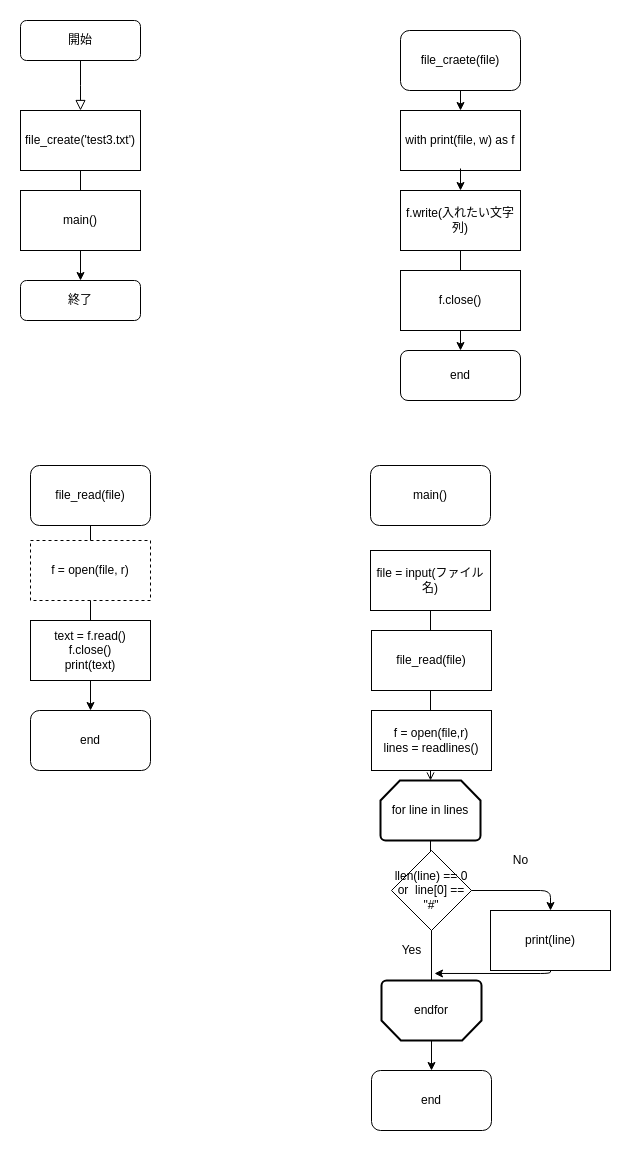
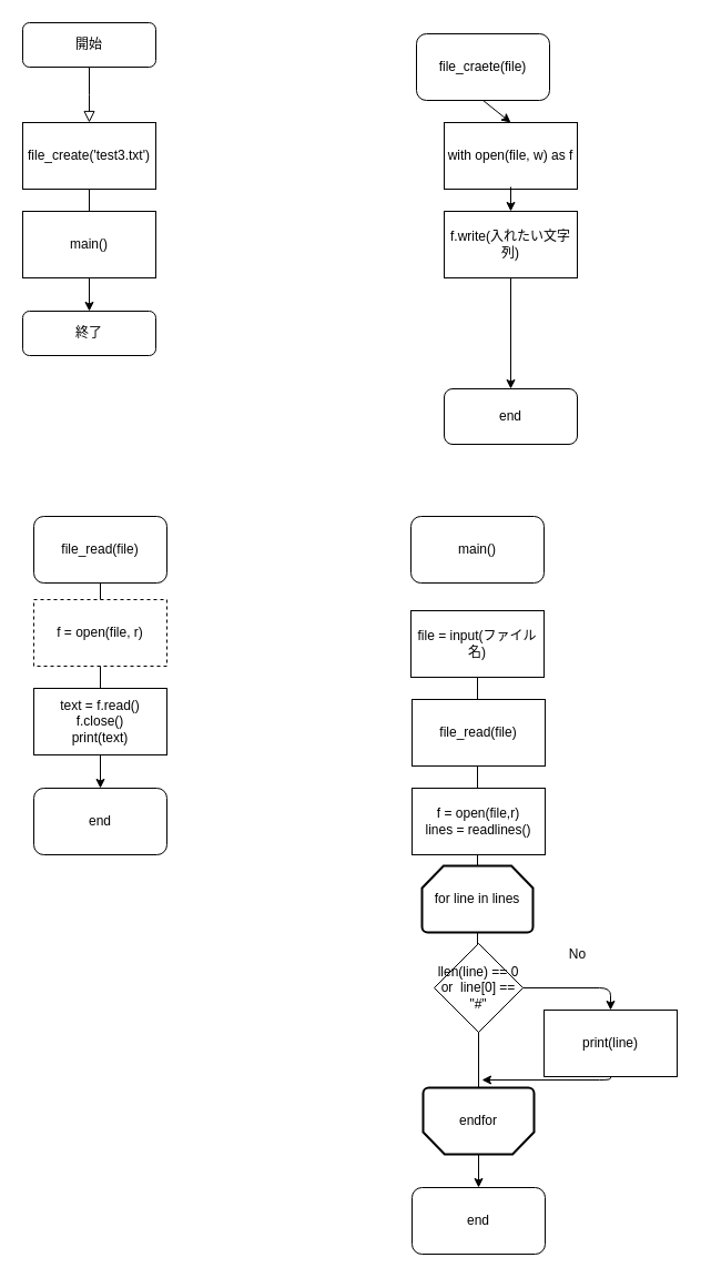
  <mxCell id="0" />
  <mxCell id="1" parent="0" />
  <mxCell id="2" value="" style="rounded=0;html=1;jettySize=auto;orthogonalLoop=1;fontSize=11;endArrow=block;endFill=0;endSize=8;strokeWidth=1;shadow=0;labelBackgroundColor=none;edgeStyle=orthogonalEdgeStyle;" parent="1" source="3" edge="1"><mxGeometry relative="1" as="geometry"><mxPoint x="80" y="110" as="targetPoint" /></mxGeometry></mxCell>
  <mxCell id="3" value="開始" style="rounded=1;whiteSpace=wrap;html=1;fontSize=12;glass=0;strokeWidth=1;shadow=0;" parent="1" vertex="1"><mxGeometry x="20" y="20" width="120" height="40" as="geometry" /></mxCell>
  <mxCell id="4" value="終了" style="rounded=1;whiteSpace=wrap;html=1;fontSize=12;glass=0;strokeWidth=1;shadow=0;" parent="1" vertex="1"><mxGeometry x="20" y="280" width="120" height="40" as="geometry" /></mxCell>
- <mxCell id="5" value="file_craete(file)" style="rounded=1;whiteSpace=wrap;html=1;" vertex="1" parent="1"><mxGeometry x="400" y="30" width="120" height="60" as="geometry" /></mxCell>
+ <mxCell id="5" value="file_craete(file)" style="rounded=1;whiteSpace=wrap;html=1;" vertex="1" parent="1"><mxGeometry x="375" y="30" width="120" height="60" as="geometry" /></mxCell>
  <mxCell id="6" value="end" style="rounded=1;whiteSpace=wrap;html=1;" vertex="1" parent="1"><mxGeometry x="400" y="350" width="120" height="50" as="geometry" /></mxCell>
- <mxCell id="7" value="with print(file, w) as f" style="rounded=0;whiteSpace=wrap;html=1;" vertex="1" parent="1"><mxGeometry x="400" y="110" width="120" height="60" as="geometry" /></mxCell>
+ <mxCell id="7" value="with open(file, w) as f" style="rounded=0;whiteSpace=wrap;html=1;" vertex="1" parent="1"><mxGeometry x="400" y="110" width="120" height="60" as="geometry" /></mxCell>
  <mxCell id="8" value="" style="edgeStyle=orthogonalEdgeStyle;rounded=0;orthogonalLoop=1;jettySize=auto;html=1;" edge="1" parent="1" source="9" target="6"><mxGeometry relative="1" as="geometry" /></mxCell>
  <mxCell id="9" value="f.write(入れたい文字列)" style="rounded=0;whiteSpace=wrap;html=1;" vertex="1" parent="1"><mxGeometry x="400" y="190" width="120" height="60" as="geometry" /></mxCell>
- <mxCell id="10" value="f.close()" style="rounded=0;whiteSpace=wrap;html=1;" vertex="1" parent="1"><mxGeometry x="400" y="270" width="120" height="60" as="geometry" /></mxCell>
  <mxCell id="11" value="" style="endArrow=classic;html=1;exitX=0.5;exitY=1;exitDx=0;exitDy=0;" edge="1" parent="1" source="5"><mxGeometry width="50" height="50" relative="1" as="geometry"><mxPoint x="340" y="120" as="sourcePoint" /><mxPoint x="460" y="110" as="targetPoint" /></mxGeometry></mxCell>
  <mxCell id="12" value="" style="endArrow=classic;html=1;entryX=0.5;entryY=0;entryDx=0;entryDy=0;" edge="1" parent="1" target="9"><mxGeometry width="50" height="50" relative="1" as="geometry"><mxPoint x="460" y="168" as="sourcePoint" /><mxPoint x="400" y="120" as="targetPoint" /></mxGeometry></mxCell>
  <mxCell id="13" value="file_read(file)" style="rounded=1;whiteSpace=wrap;html=1;" vertex="1" parent="1"><mxGeometry x="30" y="465" width="120" height="60" as="geometry" /></mxCell>
  <mxCell id="14" value="end" style="rounded=1;whiteSpace=wrap;html=1;" vertex="1" parent="1"><mxGeometry x="30" y="710" width="120" height="60" as="geometry" /></mxCell>
  <mxCell id="15" value="" style="endArrow=classic;html=1;exitX=0.5;exitY=1;exitDx=0;exitDy=0;" edge="1" parent="1" source="13" target="14"><mxGeometry width="50" height="50" relative="1" as="geometry"><mxPoint x="-30" y="620" as="sourcePoint" /><mxPoint x="20" y="570" as="targetPoint" /></mxGeometry></mxCell>
  <mxCell id="16" value="f = open(file, r)" style="rounded=0;whiteSpace=wrap;html=1;dashed=1;" vertex="1" parent="1"><mxGeometry x="30" y="540" width="120" height="60" as="geometry" /></mxCell>
  <mxCell id="17" value="text = f.read()&lt;br&gt;f.close()&lt;br&gt;print(text)" style="rounded=0;whiteSpace=wrap;html=1;" vertex="1" parent="1"><mxGeometry x="30" y="620" width="120" height="60" as="geometry" /></mxCell>
  <mxCell id="18" value="main()" style="rounded=1;whiteSpace=wrap;html=1;" vertex="1" parent="1"><mxGeometry x="370" y="465" width="120" height="60" as="geometry" /></mxCell>
  <mxCell id="19" value="end" style="rounded=1;whiteSpace=wrap;html=1;" vertex="1" parent="1"><mxGeometry x="371" y="1070" width="120" height="60" as="geometry" /></mxCell>
  <mxCell id="20" value="" style="edgeStyle=orthogonalEdgeStyle;rounded=0;orthogonalLoop=1;jettySize=auto;html=1;startArrow=none;" edge="1" parent="1" source="24" target="19"><mxGeometry relative="1" as="geometry" /></mxCell>
  <mxCell id="21" value="file = input(ファイル名)" style="rounded=0;whiteSpace=wrap;html=1;" vertex="1" parent="1"><mxGeometry x="370" y="550" width="120" height="60" as="geometry" /></mxCell>
  <mxCell id="22" value="for line in lines" style="strokeWidth=2;html=1;shape=mxgraph.flowchart.loop_limit;whiteSpace=wrap;" vertex="1" parent="1"><mxGeometry x="380" y="780" width="100" height="60" as="geometry" /></mxCell>
- <mxCell id="23" value="" style="edgeStyle=orthogonalEdgeStyle;rounded=0;orthogonalLoop=1;jettySize=auto;html=1;endArrow=open;" edge="1" parent="1" source="21" target="22"><mxGeometry relative="1" as="geometry"><mxPoint x="430" y="610" as="sourcePoint" /><mxPoint x="430" y="900" as="targetPoint" /></mxGeometry></mxCell>
+ <mxCell id="23" value="" style="edgeStyle=orthogonalEdgeStyle;rounded=0;orthogonalLoop=1;jettySize=auto;html=1;endArrow=none;" edge="1" parent="1" source="21" target="22"><mxGeometry relative="1" as="geometry"><mxPoint x="430" y="610" as="sourcePoint" /><mxPoint x="430" y="900" as="targetPoint" /></mxGeometry></mxCell>
  <mxCell id="24" value="endfor" style="strokeWidth=2;html=1;shape=mxgraph.flowchart.loop_limit;whiteSpace=wrap;direction=west;" vertex="1" parent="1"><mxGeometry x="381" y="980" width="100" height="60" as="geometry" /></mxCell>
  <mxCell id="25" value="" style="edgeStyle=orthogonalEdgeStyle;rounded=0;orthogonalLoop=1;jettySize=auto;html=1;startArrow=none;endArrow=none;" edge="1" parent="1" source="22" target="24"><mxGeometry relative="1" as="geometry"><mxPoint x="430" y="840" as="sourcePoint" /><mxPoint x="430" y="1010" as="targetPoint" /></mxGeometry></mxCell>
  <mxCell id="26" value="llen(line) == 0 or&amp;nbsp; line[0] == &quot;#&quot;" style="rhombus;whiteSpace=wrap;html=1;" vertex="1" parent="1"><mxGeometry x="391" y="850" width="80" height="80" as="geometry" /></mxCell>
  <mxCell id="27" value="print(line)" style="rounded=0;whiteSpace=wrap;html=1;" vertex="1" parent="1"><mxGeometry x="490" y="910" width="120" height="60" as="geometry" /></mxCell>
  <mxCell id="28" value="No" style="text;html=1;align=center;verticalAlign=middle;resizable=0;points=[];autosize=1;strokeColor=none;" vertex="1" parent="1"><mxGeometry x="505" y="850" width="30" height="20" as="geometry" /></mxCell>
- <mxCell id="29" value="Yes" style="text;html=1;align=center;verticalAlign=middle;resizable=0;points=[];autosize=1;strokeColor=none;" vertex="1" parent="1"><mxGeometry x="391" y="940" width="40" height="20" as="geometry" /></mxCell>
  <mxCell id="30" value="" style="endArrow=classic;html=1;entryX=0.5;entryY=0;entryDx=0;entryDy=0;" edge="1" parent="1" target="27"><mxGeometry width="50" height="50" relative="1" as="geometry"><mxPoint x="471" y="890" as="sourcePoint" /><mxPoint x="540" y="850" as="targetPoint" /><Array as="points"><mxPoint x="550" y="890" /></Array></mxGeometry></mxCell>
  <mxCell id="31" value="" style="endArrow=classic;html=1;exitX=0.5;exitY=1;exitDx=0;exitDy=0;entryX=0.47;entryY=1.117;entryDx=0;entryDy=0;entryPerimeter=0;" edge="1" parent="1" source="27" target="24"><mxGeometry width="50" height="50" relative="1" as="geometry"><mxPoint x="370" y="750" as="sourcePoint" /><mxPoint x="420" y="700" as="targetPoint" /><Array as="points"><mxPoint x="550" y="973" /></Array></mxGeometry></mxCell>
  <mxCell id="32" value="f = open(file,r)&lt;br&gt;lines = readlines()" style="rounded=0;whiteSpace=wrap;html=1;" vertex="1" parent="1"><mxGeometry x="371" y="710" width="120" height="60" as="geometry" /></mxCell>
  <mxCell id="33" value="file_read(file)" style="rounded=0;whiteSpace=wrap;html=1;" vertex="1" parent="1"><mxGeometry x="371" y="630" width="120" height="60" as="geometry" /></mxCell>
  <mxCell id="34" value="file_create('test3.txt')" style="rounded=0;whiteSpace=wrap;html=1;" vertex="1" parent="1"><mxGeometry x="20" y="110" width="120" height="60" as="geometry" /></mxCell>
  <mxCell id="35" value="" style="endArrow=classic;html=1;exitX=0.5;exitY=1;exitDx=0;exitDy=0;entryX=0.5;entryY=0;entryDx=0;entryDy=0;" edge="1" parent="1" source="34" target="4"><mxGeometry width="50" height="50" relative="1" as="geometry"><mxPoint x="-120" y="260" as="sourcePoint" /><mxPoint x="-70" y="210" as="targetPoint" /></mxGeometry></mxCell>
  <mxCell id="36" value="main()" style="rounded=0;whiteSpace=wrap;html=1;" vertex="1" parent="1"><mxGeometry x="20" y="190" width="120" height="60" as="geometry" /></mxCell>
